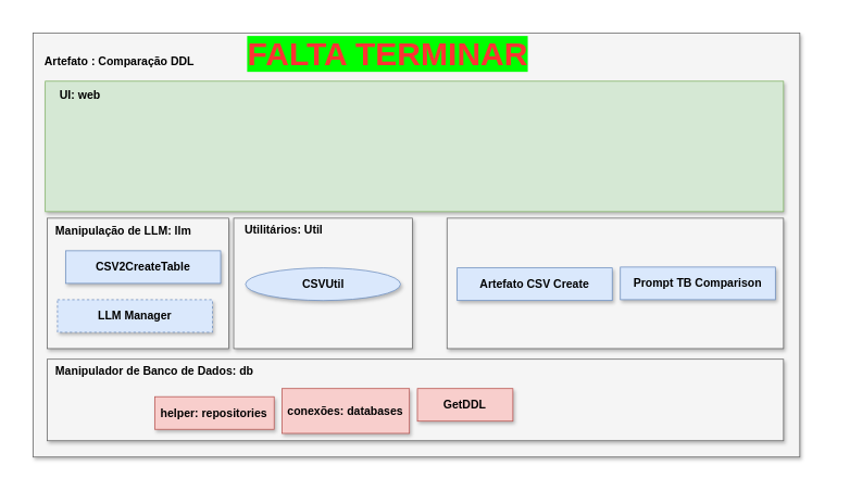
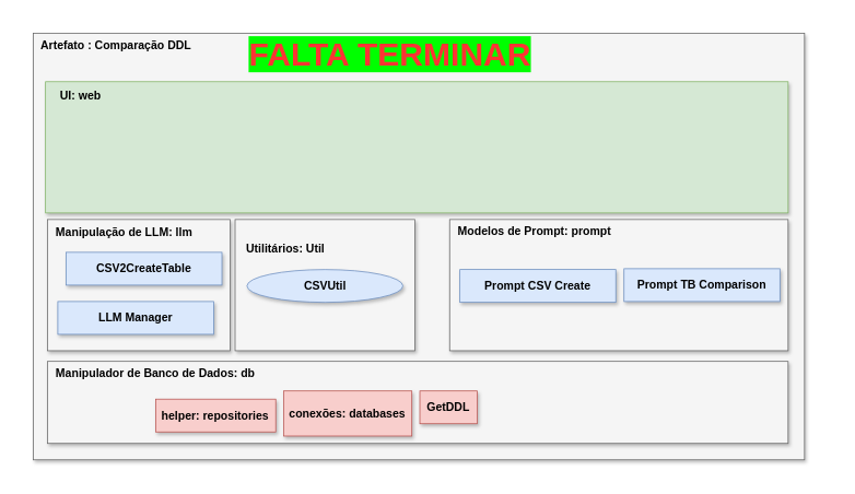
  <mxCell id="0" />
  <mxCell id="1" parent="0" />
  <mxCell id="2" value="" style="rounded=0;whiteSpace=wrap;html=1;strokeColor=none;" parent="1" vertex="1"><mxGeometry x="20" y="20" width="1000" height="560" as="geometry" /></mxCell>
  <mxCell id="3" value="" style="rounded=0;whiteSpace=wrap;html=1;shadow=1;fillColor=#f5f5f5;fontColor=#333333;strokeColor=#666666;" parent="1" vertex="1"><mxGeometry x="40" y="40" width="940" height="520" as="geometry" /></mxCell>
  <mxCell id="4" value="" style="rounded=0;whiteSpace=wrap;html=1;shadow=1;fillColor=#d5e8d4;strokeColor=#82b366;" parent="1" vertex="1"><mxGeometry x="55" y="99" width="905" height="160" as="geometry" /></mxCell>
- <mxCell id="5" value="&lt;b&gt;&lt;font style=&quot;font-size: 14px;&quot;&gt;&amp;nbsp; Artefato : Comparação DDL&lt;/font&gt;&lt;/b&gt;" style="text;html=1;align=left;verticalAlign=middle;whiteSpace=wrap;rounded=0;" parent="1" vertex="1"><mxGeometry x="45" y="60" width="200" height="30" as="geometry" /></mxCell>
+ <mxCell id="5" value="&lt;b&gt;&lt;font style=&quot;font-size: 14px;&quot;&gt;&amp;nbsp; Artefato : Comparação DDL&lt;/font&gt;&lt;/b&gt;" style="text;html=1;align=left;verticalAlign=middle;whiteSpace=wrap;rounded=0;" parent="1" vertex="1"><mxGeometry x="40" y="40" width="200" height="30" as="geometry" /></mxCell>
  <mxCell id="6" value="" style="group" parent="1" vertex="1" connectable="0"><mxGeometry x="57.5" y="440" width="902.5" height="100" as="geometry" /></mxCell>
  <mxCell id="7" value="" style="rounded=0;whiteSpace=wrap;html=1;shadow=1;fillColor=#f5f5f5;fontColor=#333333;strokeColor=#666666;" parent="6" vertex="1"><mxGeometry width="902.5" height="100" as="geometry" /></mxCell>
  <mxCell id="8" value="&lt;b&gt;&lt;font style=&quot;font-size: 14px;&quot;&gt;&amp;nbsp; Manipulador de Banco de Dados: db&lt;/font&gt;&lt;/b&gt;" style="text;html=1;align=left;verticalAlign=middle;whiteSpace=wrap;rounded=0;" parent="6" vertex="1"><mxGeometry width="258.554" height="30" as="geometry" /></mxCell>
  <mxCell id="9" value="&lt;b&gt;&lt;font style=&quot;font-size: 14px;&quot;&gt;helper: repositories&lt;/font&gt;&lt;/b&gt;" style="rounded=0;whiteSpace=wrap;html=1;shadow=1;fillColor=#f8cecc;strokeColor=#b85450;" parent="6" vertex="1"><mxGeometry x="131.716" y="46" width="146.351" height="40" as="geometry" /></mxCell>
- <mxCell id="10" value="&lt;b&gt;&lt;font style=&quot;font-size: 14px;&quot;&gt;GetDDL&lt;/font&gt;&lt;/b&gt;" style="rounded=0;whiteSpace=wrap;html=1;shadow=1;fillColor=#f8cecc;strokeColor=#b85450;" parent="6" vertex="1"><mxGeometry x="453.689" y="36" width="117.081" height="40" as="geometry" /></mxCell>
+ <mxCell id="10" value="&lt;b&gt;&lt;font style=&quot;font-size: 14px;&quot;&gt;GetDDL&lt;/font&gt;&lt;/b&gt;" style="rounded=0;whiteSpace=wrap;html=1;shadow=1;fillColor=#f8cecc;strokeColor=#b85450;" parent="6" vertex="1"><mxGeometry x="453.689" y="36" width="70" height="40" as="geometry" /></mxCell>
  <mxCell id="11" value="&lt;b&gt;&lt;font style=&quot;font-size: 14px;&quot;&gt;conexões: databases&lt;/font&gt;&lt;/b&gt;" style="rounded=0;whiteSpace=wrap;html=1;shadow=1;fillColor=#f8cecc;strokeColor=#b85450;" parent="6" vertex="1"><mxGeometry x="287.824" y="36" width="156.108" height="55" as="geometry" /></mxCell>
  <mxCell id="12" value="&lt;font style=&quot;font-size: 40px; color: rgb(255, 51, 51);&quot;&gt;&lt;b style=&quot;background-color: rgb(0, 255, 0);&quot;&gt;FALTA TERMINAR&lt;/b&gt;&lt;/font&gt;" style="text;html=1;align=center;verticalAlign=middle;whiteSpace=wrap;rounded=0;" parent="1" vertex="1"><mxGeometry x="280" y="40" width="390" height="50" as="geometry" /></mxCell>
  <mxCell id="13" value="" style="group" vertex="1" connectable="0" parent="1"><mxGeometry x="57.5" y="267" width="222.5" height="160" as="geometry" /></mxCell>
  <mxCell id="14" value="" style="rounded=0;whiteSpace=wrap;html=1;shadow=1;fillColor=#f5f5f5;fontColor=#333333;strokeColor=#666666;" parent="13" vertex="1"><mxGeometry width="222.5" height="160" as="geometry" /></mxCell>
  <mxCell id="15" value="&lt;b&gt;&lt;font style=&quot;font-size: 14px;&quot;&gt;&amp;nbsp; Manipulação de LLM: llm&lt;/font&gt;&lt;/b&gt;" style="text;html=1;align=left;verticalAlign=middle;whiteSpace=wrap;rounded=0;" parent="13" vertex="1"><mxGeometry y="1" width="202.5" height="30" as="geometry" /></mxCell>
  <mxCell id="16" value="&lt;b&gt;&lt;font style=&quot;font-size: 14px;&quot;&gt;CSV2CreateTable&lt;/font&gt;&lt;/b&gt;" style="rounded=0;whiteSpace=wrap;html=1;shadow=1;fillColor=#dae8fc;strokeColor=#6c8ebf;" parent="13" vertex="1"><mxGeometry x="22.5" y="40" width="190" height="40" as="geometry" /></mxCell>
- <mxCell id="17" value="&lt;b&gt;&lt;font style=&quot;font-size: 14px;&quot;&gt;LLM Manager&lt;/font&gt;&lt;/b&gt;" style="rounded=0;whiteSpace=wrap;html=1;shadow=1;fillColor=#dae8fc;strokeColor=#6c8ebf;dashed=1;" parent="13" vertex="1"><mxGeometry x="12.5" y="100" width="190" height="40" as="geometry" /></mxCell>
+ <mxCell id="17" value="&lt;b&gt;&lt;font style=&quot;font-size: 14px;&quot;&gt;LLM Manager&lt;/font&gt;&lt;/b&gt;" style="rounded=0;whiteSpace=wrap;html=1;shadow=1;fillColor=#dae8fc;strokeColor=#6c8ebf;" parent="13" vertex="1"><mxGeometry x="12.5" y="100" width="190" height="40" as="geometry" /></mxCell>
  <mxCell id="18" value="" style="group" vertex="1" connectable="0" parent="1"><mxGeometry x="547.5" y="267" width="412.5" height="160" as="geometry" /></mxCell>
  <mxCell id="19" value="" style="rounded=0;whiteSpace=wrap;html=1;shadow=1;fillColor=#f5f5f5;fontColor=#333333;strokeColor=#666666;" parent="18" vertex="1"><mxGeometry width="412.5" height="160" as="geometry" /></mxCell>
- <mxCell id="21" value="&lt;b&gt;&lt;font style=&quot;font-size: 14px;&quot;&gt;Artefato CSV Create&lt;/font&gt;&lt;/b&gt;" style="rounded=0;whiteSpace=wrap;html=1;shadow=1;fillColor=#dae8fc;strokeColor=#6c8ebf;" parent="18" vertex="1"><mxGeometry x="12.5" y="61" width="190" height="40" as="geometry" /></mxCell>
+ <mxCell id="20" value="&lt;b&gt;&lt;font style=&quot;font-size: 14px;&quot;&gt;&amp;nbsp; Modelos de Prompt: prompt&lt;/font&gt;&lt;/b&gt;" style="text;html=1;align=left;verticalAlign=middle;whiteSpace=wrap;rounded=0;" parent="18" vertex="1"><mxGeometry width="265" height="30" as="geometry" /></mxCell>
+ <mxCell id="21" value="&lt;b&gt;&lt;font style=&quot;font-size: 14px;&quot;&gt;Prompt CSV Create&lt;/font&gt;&lt;/b&gt;" style="rounded=0;whiteSpace=wrap;html=1;shadow=1;fillColor=#dae8fc;strokeColor=#6c8ebf;" parent="18" vertex="1"><mxGeometry x="12.5" y="61" width="190" height="40" as="geometry" /></mxCell>
  <mxCell id="22" value="&lt;b&gt;&lt;font style=&quot;font-size: 14px;&quot;&gt;Prompt TB Comparison&lt;/font&gt;&lt;/b&gt;" style="rounded=0;whiteSpace=wrap;html=1;shadow=1;fillColor=#dae8fc;strokeColor=#6c8ebf;" parent="18" vertex="1"><mxGeometry x="212.5" y="60" width="190" height="40" as="geometry" /></mxCell>
  <mxCell id="23" value="" style="group" vertex="1" connectable="0" parent="1"><mxGeometry x="286" y="267" width="219" height="160" as="geometry" /></mxCell>
  <mxCell id="24" value="" style="rounded=0;whiteSpace=wrap;html=1;shadow=1;fillColor=#f5f5f5;fontColor=#333333;strokeColor=#666666;" vertex="1" parent="23"><mxGeometry width="219" height="160" as="geometry" /></mxCell>
- <mxCell id="25" value="&lt;b&gt;&lt;font style=&quot;font-size: 14px;&quot;&gt;&amp;nbsp; Utilitários: Util&lt;/font&gt;&lt;/b&gt;" style="text;html=1;align=left;verticalAlign=middle;whiteSpace=wrap;rounded=0;" vertex="1" parent="23"><mxGeometry x="4" width="210" height="30" as="geometry" /></mxCell>
+ <mxCell id="25" value="&lt;b&gt;&lt;font style=&quot;font-size: 14px;&quot;&gt;&amp;nbsp; Utilitários: Util&lt;/font&gt;&lt;/b&gt;" style="text;html=1;align=left;verticalAlign=middle;whiteSpace=wrap;rounded=0;" vertex="1" parent="23"><mxGeometry x="4" y="20" width="210" height="30" as="geometry" /></mxCell>
  <mxCell id="26" value="&lt;b&gt;&lt;font style=&quot;font-size: 14px;&quot;&gt;CSVUtil&lt;/font&gt;&lt;/b&gt;" style="ellipse;whiteSpace=wrap;html=1;shadow=1;fillColor=#dae8fc;strokeColor=#6c8ebf;" vertex="1" parent="23"><mxGeometry x="14.5" y="61" width="190" height="40" as="geometry" /></mxCell>
  <mxCell id="27" value="&lt;b&gt;&lt;font style=&quot;font-size: 14px;&quot;&gt;UI: web&lt;/font&gt;&lt;/b&gt;" style="text;html=1;align=left;verticalAlign=middle;whiteSpace=wrap;rounded=0;" vertex="1" parent="1"><mxGeometry x="70.5" y="101" width="210" height="30" as="geometry" /></mxCell>
